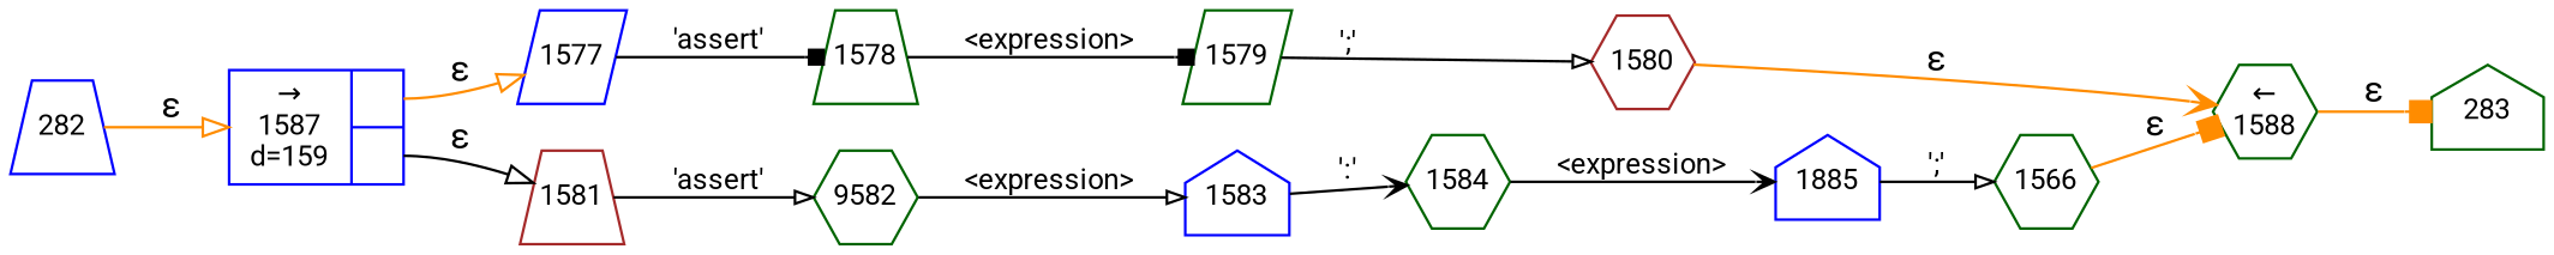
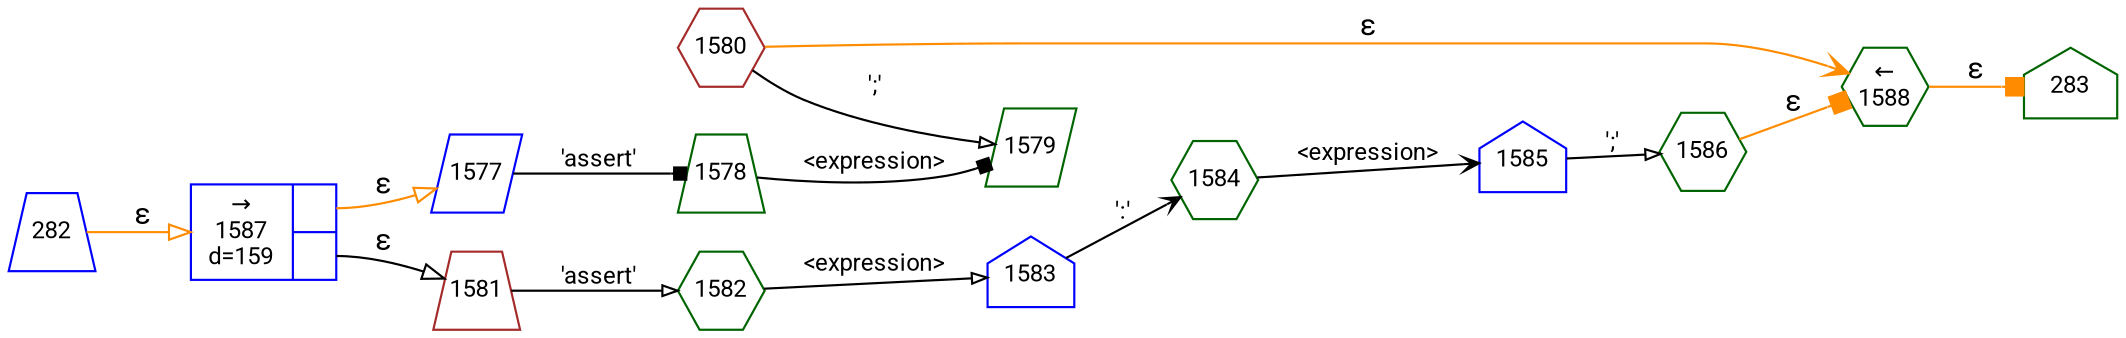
  digraph {
    fontname=Roboto
    rankdir=LR
    node [color=darkgreen fixedsize=true fontname=Roboto fontsize=11 shape=hexagon peripheries=1]
    edge [arrowhead=onormal arrowsize=.7 color=black fontname=Roboto fontsize=11]
    n1 [label=283 shape=house width=.6 peripheries=""]
    n2 [color=blue label=1577 shape=parallelogram width=.55]
    n3 [label=1578 shape=trapezium width=.55]
    n4 [label=1579 shape=parallelogram width=.55]
    n5 [color=brown label=1580 width=.55]
    n6 [label="&larr;\n1588" width=.55]
    n7 [color=brown label=1581 shape=trapezium width=.55]
-   n8 [label=9582 width=.55]
+   n8 [label=1582 width=.55]
    n9 [color=blue label=1583 shape=house width=.55]
    n10 [label=1584 width=.55]
-   n11 [color=blue label=1885 shape=house width=.55]
-   n12 [label=1566 width=.55]
+   n11 [color=blue label=1585 shape=house width=.55]
+   n12 [label=1586 width=.55]
    n13 [color=blue fixedsize=false label="{&rarr;\n1587\nd=159|{<p0>|<p1>}}" shape=record]
    n14 [color=blue label=282 shape=trapezium width=.55]
    n2 -> n3 [arrowhead=box label="'assert'"]
    n3 -> n4 [arrowhead=box label="<expression>"]
-   n4 -> n5 [label="';'"]
+   n5 -> n4 [label="';'"]
    n5 -> n6 [arrowhead=vee color=darkorange label="&epsilon;" arrowsize="" fontsize=""]
    n6 -> n1 [arrowhead=box color=darkorange label="&epsilon;" arrowsize="" fontsize=""]
    n7 -> n8 [label="'assert'"]
    n8 -> n9 [label="<expression>"]
    n9 -> n10 [arrowhead=vee label="':'"]
    n10 -> n11 [arrowhead=vee label="<expression>"]
    n11 -> n12 [label="';'"]
    n12 -> n6 [arrowhead=box color=darkorange label="&epsilon;" arrowsize="" fontsize=""]
    n13 -> n2 [color=darkorange label="&epsilon;" tailport=p0 arrowsize="" fontsize=""]
    n13 -> n7 [label="&epsilon;" tailport=p1 arrowsize="" fontsize=""]
    n14 -> n13 [color=darkorange label="&epsilon;" arrowsize="" fontsize=""]
  }
